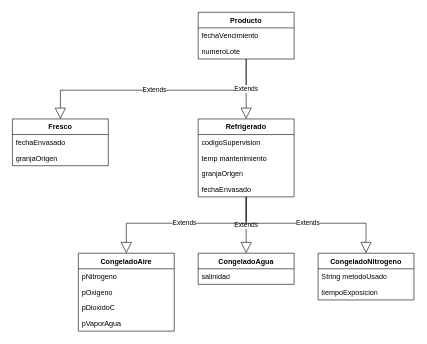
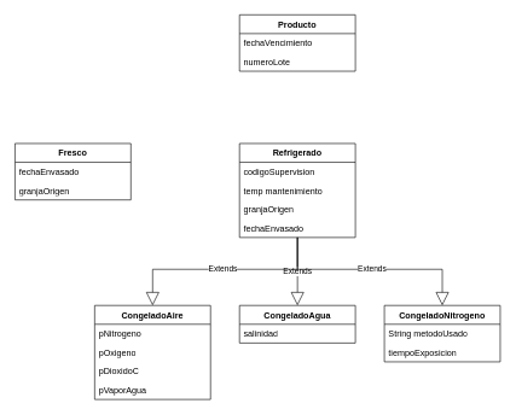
  <mxCell id="0" />
  <mxCell id="1" parent="0" />
  <mxCell id="2" value="Producto" style="swimlane;fontStyle=1;align=center;verticalAlign=top;childLayout=stackLayout;horizontal=1;startSize=26;horizontalStack=0;resizeParent=1;resizeParentMax=0;resizeLast=0;collapsible=1;marginBottom=0;whiteSpace=wrap;html=1;" parent="1" vertex="1"><mxGeometry x="330" y="20" width="160" height="78" as="geometry" /></mxCell>
  <mxCell id="3" value="fechaVencimiento" style="text;strokeColor=none;fillColor=none;align=left;verticalAlign=top;spacingLeft=4;spacingRight=4;overflow=hidden;rotatable=0;points=[[0,0.5],[1,0.5]];portConstraint=eastwest;whiteSpace=wrap;html=1;" parent="2" vertex="1"><mxGeometry y="26" width="160" height="26" as="geometry" /></mxCell>
  <mxCell id="4" value="numeroLote" style="text;strokeColor=none;fillColor=none;align=left;verticalAlign=top;spacingLeft=4;spacingRight=4;overflow=hidden;rotatable=0;points=[[0,0.5],[1,0.5]];portConstraint=eastwest;whiteSpace=wrap;html=1;" parent="2" vertex="1"><mxGeometry y="52" width="160" height="26" as="geometry" /></mxCell>
  <mxCell id="5" value="Fresco" style="swimlane;fontStyle=1;align=center;verticalAlign=top;childLayout=stackLayout;horizontal=1;startSize=26;horizontalStack=0;resizeParent=1;resizeParentMax=0;resizeLast=0;collapsible=1;marginBottom=0;whiteSpace=wrap;html=1;" parent="1" vertex="1"><mxGeometry x="20" y="198" width="160" height="78" as="geometry" /></mxCell>
  <mxCell id="6" value="fechaEnvasado" style="text;strokeColor=none;fillColor=none;align=left;verticalAlign=top;spacingLeft=4;spacingRight=4;overflow=hidden;rotatable=0;points=[[0,0.5],[1,0.5]];portConstraint=eastwest;whiteSpace=wrap;html=1;" parent="5" vertex="1"><mxGeometry y="26" width="160" height="26" as="geometry" /></mxCell>
  <mxCell id="7" value="granjaOrigen" style="text;strokeColor=none;fillColor=none;align=left;verticalAlign=top;spacingLeft=4;spacingRight=4;overflow=hidden;rotatable=0;points=[[0,0.5],[1,0.5]];portConstraint=eastwest;whiteSpace=wrap;html=1;" parent="5" vertex="1"><mxGeometry y="52" width="160" height="26" as="geometry" /></mxCell>
  <mxCell id="8" value="Refrigerado" style="swimlane;fontStyle=1;align=center;verticalAlign=top;childLayout=stackLayout;horizontal=1;startSize=26;horizontalStack=0;resizeParent=1;resizeParentMax=0;resizeLast=0;collapsible=1;marginBottom=0;whiteSpace=wrap;html=1;" parent="1" vertex="1"><mxGeometry x="330" y="198" width="160" height="130" as="geometry" /></mxCell>
  <mxCell id="9" value="codigoSupervision" style="text;strokeColor=none;fillColor=none;align=left;verticalAlign=top;spacingLeft=4;spacingRight=4;overflow=hidden;rotatable=0;points=[[0,0.5],[1,0.5]];portConstraint=eastwest;whiteSpace=wrap;html=1;" parent="8" vertex="1"><mxGeometry y="26" width="160" height="26" as="geometry" /></mxCell>
  <mxCell id="10" value="temp mantenimiento" style="text;strokeColor=none;fillColor=none;align=left;verticalAlign=top;spacingLeft=4;spacingRight=4;overflow=hidden;rotatable=0;points=[[0,0.5],[1,0.5]];portConstraint=eastwest;whiteSpace=wrap;html=1;" parent="8" vertex="1"><mxGeometry y="52" width="160" height="26" as="geometry" /></mxCell>
  <mxCell id="11" value="granjaOrigen" style="text;strokeColor=none;fillColor=none;align=left;verticalAlign=top;spacingLeft=4;spacingRight=4;overflow=hidden;rotatable=0;points=[[0,0.5],[1,0.5]];portConstraint=eastwest;whiteSpace=wrap;html=1;" parent="8" vertex="1"><mxGeometry y="78" width="160" height="26" as="geometry" /></mxCell>
  <mxCell id="12" value="fechaEnvasado" style="text;strokeColor=none;fillColor=none;align=left;verticalAlign=top;spacingLeft=4;spacingRight=4;overflow=hidden;rotatable=0;points=[[0,0.5],[1,0.5]];portConstraint=eastwest;whiteSpace=wrap;html=1;" parent="8" vertex="1"><mxGeometry y="104" width="160" height="26" as="geometry" /></mxCell>
- <mxCell id="13" value="Extends" style="endArrow=block;endSize=16;endFill=0;html=1;rounded=0;entryX=0.5;entryY=0;entryDx=0;entryDy=0;" parent="1" source="4" target="5" edge="1"><mxGeometry width="160" relative="1" as="geometry"><mxPoint x="330" y="250" as="sourcePoint" /><mxPoint x="490" y="250" as="targetPoint" /><Array as="points"><mxPoint x="410" y="150" /><mxPoint x="100" y="150" /></Array></mxGeometry></mxCell>
- <mxCell id="14" value="Extends" style="endArrow=block;endSize=16;endFill=0;html=1;rounded=0;" parent="1" source="4" target="8" edge="1"><mxGeometry width="160" relative="1" as="geometry"><mxPoint x="460" y="250" as="sourcePoint" /><mxPoint x="490" y="250" as="targetPoint" /></mxGeometry></mxCell>
  <mxCell id="15" value="CongeladoAire" style="swimlane;fontStyle=1;align=center;verticalAlign=top;childLayout=stackLayout;horizontal=1;startSize=26;horizontalStack=0;resizeParent=1;resizeParentMax=0;resizeLast=0;collapsible=1;marginBottom=0;whiteSpace=wrap;html=1;" parent="1" vertex="1"><mxGeometry x="130" y="422" width="160" height="130" as="geometry"><mxRectangle x="170" y="412" width="130" height="30" as="alternateBounds" /></mxGeometry></mxCell>
  <mxCell id="16" value="&lt;div&gt;pNitrogeno&lt;/div&gt;" style="text;strokeColor=none;fillColor=none;align=left;verticalAlign=top;spacingLeft=4;spacingRight=4;overflow=hidden;rotatable=0;points=[[0,0.5],[1,0.5]];portConstraint=eastwest;whiteSpace=wrap;html=1;" parent="15" vertex="1"><mxGeometry y="26" width="160" height="26" as="geometry" /></mxCell>
  <mxCell id="17" value="pOxigeno" style="text;strokeColor=none;fillColor=none;align=left;verticalAlign=top;spacingLeft=4;spacingRight=4;overflow=hidden;rotatable=0;points=[[0,0.5],[1,0.5]];portConstraint=eastwest;whiteSpace=wrap;html=1;" parent="15" vertex="1"><mxGeometry y="52" width="160" height="26" as="geometry" /></mxCell>
  <mxCell id="18" value="pDioxidoC" style="text;strokeColor=none;fillColor=none;align=left;verticalAlign=top;spacingLeft=4;spacingRight=4;overflow=hidden;rotatable=0;points=[[0,0.5],[1,0.5]];portConstraint=eastwest;whiteSpace=wrap;html=1;" parent="15" vertex="1"><mxGeometry y="78" width="160" height="26" as="geometry" /></mxCell>
  <mxCell id="19" value="pVaporAgua" style="text;strokeColor=none;fillColor=none;align=left;verticalAlign=top;spacingLeft=4;spacingRight=4;overflow=hidden;rotatable=0;points=[[0,0.5],[1,0.5]];portConstraint=eastwest;whiteSpace=wrap;html=1;" parent="15" vertex="1"><mxGeometry y="104" width="160" height="26" as="geometry" /></mxCell>
  <mxCell id="20" value="CongeladoAgua" style="swimlane;fontStyle=1;align=center;verticalAlign=top;childLayout=stackLayout;horizontal=1;startSize=26;horizontalStack=0;resizeParent=1;resizeParentMax=0;resizeLast=0;collapsible=1;marginBottom=0;whiteSpace=wrap;html=1;" parent="1" vertex="1"><mxGeometry x="330" y="422" width="160" height="52" as="geometry"><mxRectangle x="370" y="412" width="130" height="30" as="alternateBounds" /></mxGeometry></mxCell>
  <mxCell id="21" value="salinidad" style="text;strokeColor=none;fillColor=none;align=left;verticalAlign=top;spacingLeft=4;spacingRight=4;overflow=hidden;rotatable=0;points=[[0,0.5],[1,0.5]];portConstraint=eastwest;whiteSpace=wrap;html=1;" parent="20" vertex="1"><mxGeometry y="26" width="160" height="26" as="geometry" /></mxCell>
  <mxCell id="22" value="CongeladoNitrogeno" style="swimlane;fontStyle=1;align=center;verticalAlign=top;childLayout=stackLayout;horizontal=1;startSize=26;horizontalStack=0;resizeParent=1;resizeParentMax=0;resizeLast=0;collapsible=1;marginBottom=0;whiteSpace=wrap;html=1;" parent="1" vertex="1"><mxGeometry x="530" y="422" width="160" height="78" as="geometry" /></mxCell>
  <mxCell id="23" value="String metodoUsado" style="text;strokeColor=none;fillColor=none;align=left;verticalAlign=top;spacingLeft=4;spacingRight=4;overflow=hidden;rotatable=0;points=[[0,0.5],[1,0.5]];portConstraint=eastwest;whiteSpace=wrap;html=1;" parent="22" vertex="1"><mxGeometry y="26" width="160" height="26" as="geometry" /></mxCell>
  <mxCell id="24" value="tiempoExposicion" style="text;strokeColor=none;fillColor=none;align=left;verticalAlign=top;spacingLeft=4;spacingRight=4;overflow=hidden;rotatable=0;points=[[0,0.5],[1,0.5]];portConstraint=eastwest;whiteSpace=wrap;html=1;" parent="22" vertex="1"><mxGeometry y="52" width="160" height="26" as="geometry" /></mxCell>
  <mxCell id="25" value="Extends" style="endArrow=block;endSize=16;endFill=0;html=1;rounded=0;entryX=0.5;entryY=0;entryDx=0;entryDy=0;" parent="1" source="12" target="20" edge="1"><mxGeometry width="160" relative="1" as="geometry"><mxPoint x="370" y="340" as="sourcePoint" /><mxPoint x="480" y="312" as="targetPoint" /></mxGeometry></mxCell>
  <mxCell id="26" value="Extends" style="endArrow=block;endSize=16;endFill=0;html=1;rounded=0;" parent="1" source="12" target="15" edge="1"><mxGeometry width="160" relative="1" as="geometry"><mxPoint x="410" y="290" as="sourcePoint" /><mxPoint x="420" y="422" as="targetPoint" /><Array as="points"><mxPoint x="410" y="372" /><mxPoint x="310" y="372" /><mxPoint x="210" y="372" /></Array></mxGeometry></mxCell>
  <mxCell id="27" value="Extends" style="endArrow=block;endSize=16;endFill=0;html=1;rounded=0;" parent="1" source="12" target="22" edge="1"><mxGeometry x="-0.002" width="160" relative="1" as="geometry"><mxPoint x="450" y="340" as="sourcePoint" /><mxPoint x="430" y="432" as="targetPoint" /><Array as="points"><mxPoint x="410" y="372" /><mxPoint x="510" y="372" /><mxPoint x="610" y="372" /></Array><mxPoint as="offset" /></mxGeometry></mxCell>
